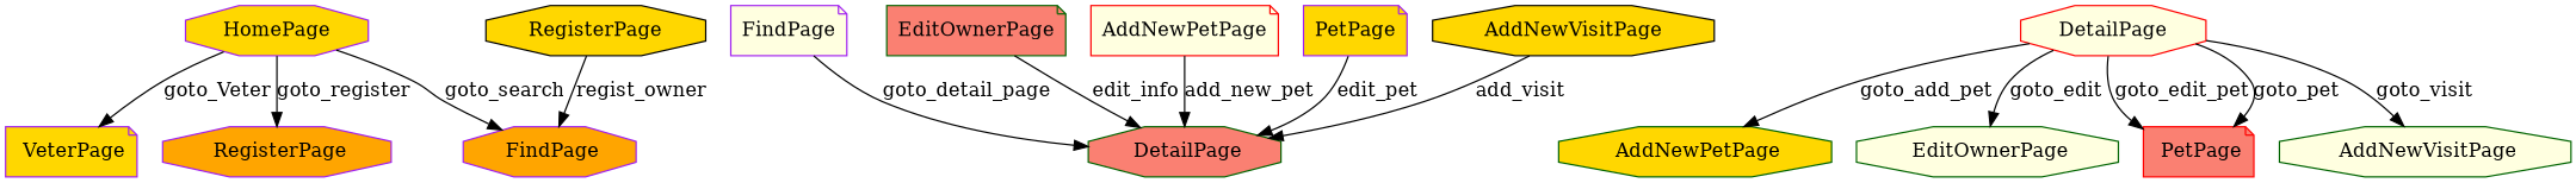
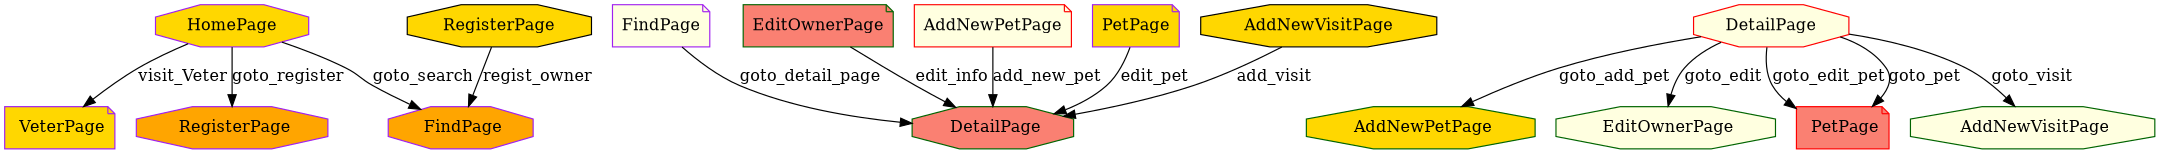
  digraph {
    node [style=filled fillcolor=gold color=purple shape=octagon]
    HomePage
    " VeterPage" [shape=note]
    " RegisterPage" [fillcolor=orange]
    " FindPage" [fillcolor=orange]
    FindPage [fillcolor=lightyellow shape=note]
    " DetailPage" [fillcolor=salmon color=darkgreen]
    RegisterPage [color=black]
    DetailPage [fillcolor=lightyellow color=red]
    " AddNewPetPage" [color=darkgreen]
    " EditOwnerPage" [fillcolor=lightyellow color=darkgreen]
    " PetPage" [fillcolor=salmon color=red shape=note]
    " AddNewVisitPage" [fillcolor=lightyellow color=darkgreen]
    EditOwnerPage [fillcolor=salmon color=darkgreen shape=note]
    AddNewPetPage [fillcolor=lightyellow color=red shape=note]
    PetPage [shape=note]
    AddNewVisitPage [color=black]
-   HomePage -> " VeterPage" [label=goto_Veter]
+   HomePage -> " VeterPage" [label=visit_Veter]
    HomePage -> " RegisterPage" [label=goto_register]
    HomePage -> " FindPage" [label=goto_search]
    FindPage -> " DetailPage" [label=goto_detail_page]
    RegisterPage -> " FindPage" [label=regist_owner]
    DetailPage -> " AddNewPetPage" [label=goto_add_pet]
    DetailPage -> " EditOwnerPage" [label=goto_edit]
    DetailPage -> " PetPage" [label=goto_edit_pet]
    DetailPage -> " PetPage" [label=goto_pet]
    DetailPage -> " AddNewVisitPage" [label=goto_visit]
    EditOwnerPage -> " DetailPage" [label=edit_info]
    AddNewPetPage -> " DetailPage" [label=add_new_pet]
    PetPage -> " DetailPage" [label=edit_pet]
    AddNewVisitPage -> " DetailPage" [label=add_visit]
  }
